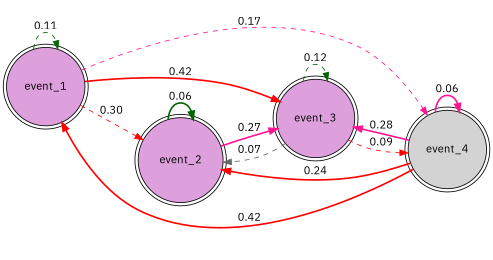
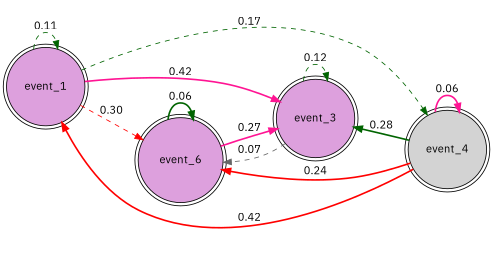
  digraph {
    fontname="IBM Plex Sans"
    rankdir=LR
    node [fillcolor=plum fontname="IBM Plex Sans" shape=doublecircle style=filled]
    edge [color=red fontname="IBM Plex Sans" style=bold]
    event_1
-   event_2
+   event_2 [label=event_6]
    event_3
    event_4 [fillcolor=lightgrey]
    event_1 -> event_1 [color=darkgreen label=0.11 style=dashed]
    event_1 -> event_2 [label=0.30 style=dashed]
-   event_1 -> event_3 [label=0.42]
-   event_1 -> event_4 [color=deeppink label=0.17 style=dashed]
+   event_1 -> event_3 [color=deeppink label=0.42]
+   event_1 -> event_4 [color=darkgreen label=0.17 style=dashed]
    event_2 -> event_2 [color=darkgreen label=0.06]
    event_2 -> event_3 [color=deeppink label=0.27]
    event_3 -> event_2 [color=gray40 label=0.07 style=dashed]
    event_3 -> event_3 [color=darkgreen label=0.12 style=dashed]
-   event_3 -> event_4 [label=0.09 style=dashed]
    event_4 -> event_1 [label=0.42]
    event_4 -> event_2 [label=0.24]
-   event_4 -> event_3 [color=deeppink label=0.28]
+   event_4 -> event_3 [color=darkgreen label=0.28]
    event_4 -> event_4 [color=deeppink label=0.06]
  }
